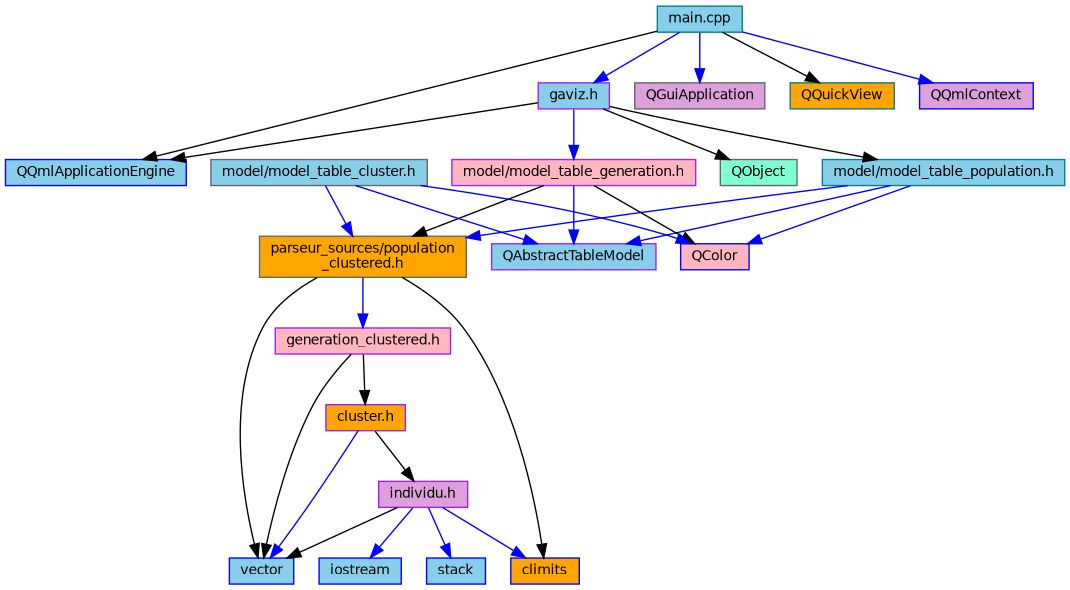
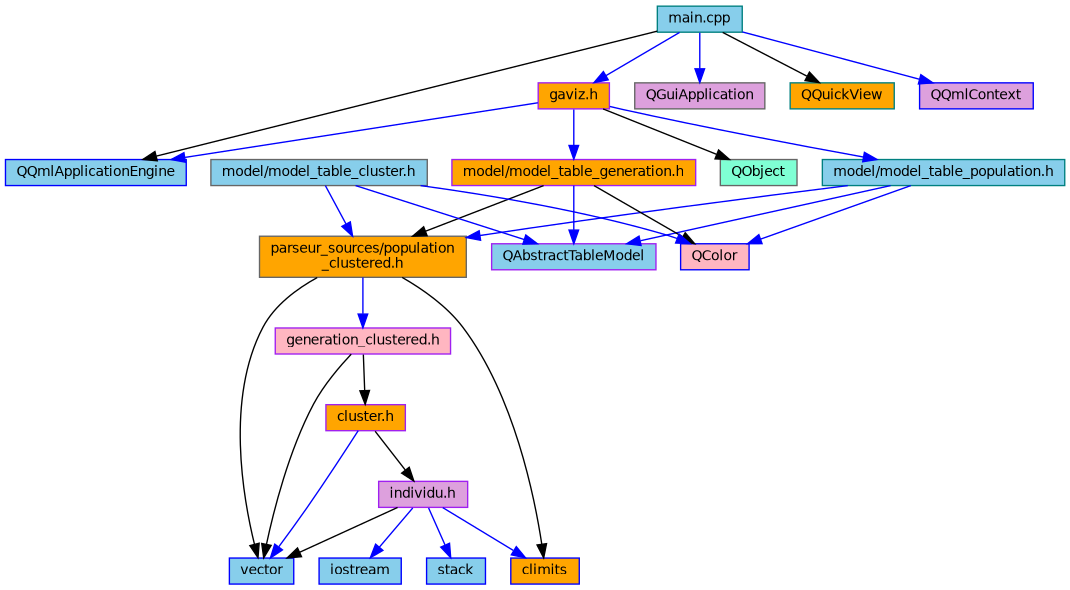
  digraph {
    node [color=blue fillcolor=skyblue fontname=Helvetica fontsize=10 shape=record style=filled]
    edge [color=blue fontname=Helvetica fontsize=10 labelfontname=Helvetica labelfontsize=10 style=solid]
    n1 [color=teal fontcolor=black height=0.2 label="main.cpp" width=0.4]
-   n2 [color=purple height=0.2 label="gaviz.h" width=0.4]
+   n2 [color=purple fillcolor=orange height=0.2 label="gaviz.h" width=0.4]
    n3 [height=0.2 label=QQmlApplicationEngine width=0.4]
    n4 [color=gray40 fillcolor=plum height=0.2 label=QGuiApplication width=0.4]
    n5 [color=teal fillcolor=orange height=0.2 label=QQuickView width=0.4]
    n6 [fillcolor=plum height=0.2 label=QQmlContext width=0.4]
    n7 [color=teal height=0.2 label="model/model_table_population.h" width=0.4]
-   n8 [color=purple fillcolor=lightpink height=0.2 label="model/model_table_generation.h" width=0.4]
+   n8 [color=purple fillcolor=orange height=0.2 label="model/model_table_generation.h" width=0.4]
    n9 [color=gray40 fillcolor=aquamarine height=0.2 label=QObject width=0.4]
    n10 [color=gray40 height=0.2 label="model/model_table_cluster.h" width=0.4]
    n11 [color=gray40 fillcolor=orange height=0.2 label="parseur_sources/population\l_clustered.h" width=0.4]
    n12 [color=purple height=0.2 label=QAbstractTableModel width=0.4]
    n13 [fillcolor=lightpink height=0.2 label=QColor width=0.4]
    n14 [color=purple fillcolor=lightpink height=0.2 label="generation_clustered.h" width=0.4]
    n15 [height=0.2 label=vector width=0.4]
    n16 [fillcolor=orange height=0.2 label=climits width=0.4]
    n17 [color=purple fillcolor=orange height=0.2 label="cluster.h" width=0.4]
    n18 [height=0.2 label=iostream width=0.4]
    n19 [color=purple fillcolor=plum height=0.2 label="individu.h" width=0.4]
    n20 [height=0.2 label=stack width=0.4]
    n1 -> n2
    n1 -> n3 [color=black]
    n1 -> n4
    n1 -> n5 [color=black]
    n1 -> n6
-   n2 -> n3 [color=black]
-   n2 -> n7 [color=black]
+   n2 -> n3
+   n2 -> n7
    n2 -> n8
    n2 -> n9 [color=black]
    n7 -> n11
    n7 -> n12
    n7 -> n13
    n8 -> n11 [color=black]
    n8 -> n12
    n8 -> n13 [color=black]
    n10 -> n11
    n10 -> n12
    n10 -> n13
    n11 -> n14
    n11 -> n15 [color=black]
    n11 -> n16 [color=black]
    n14 -> n15 [color=black]
    n14 -> n17 [color=black]
    n17 -> n15
    n17 -> n19 [color=black]
    n19 -> n15 [color=black]
    n19 -> n16
    n19 -> n18
    n19 -> n20
  }
